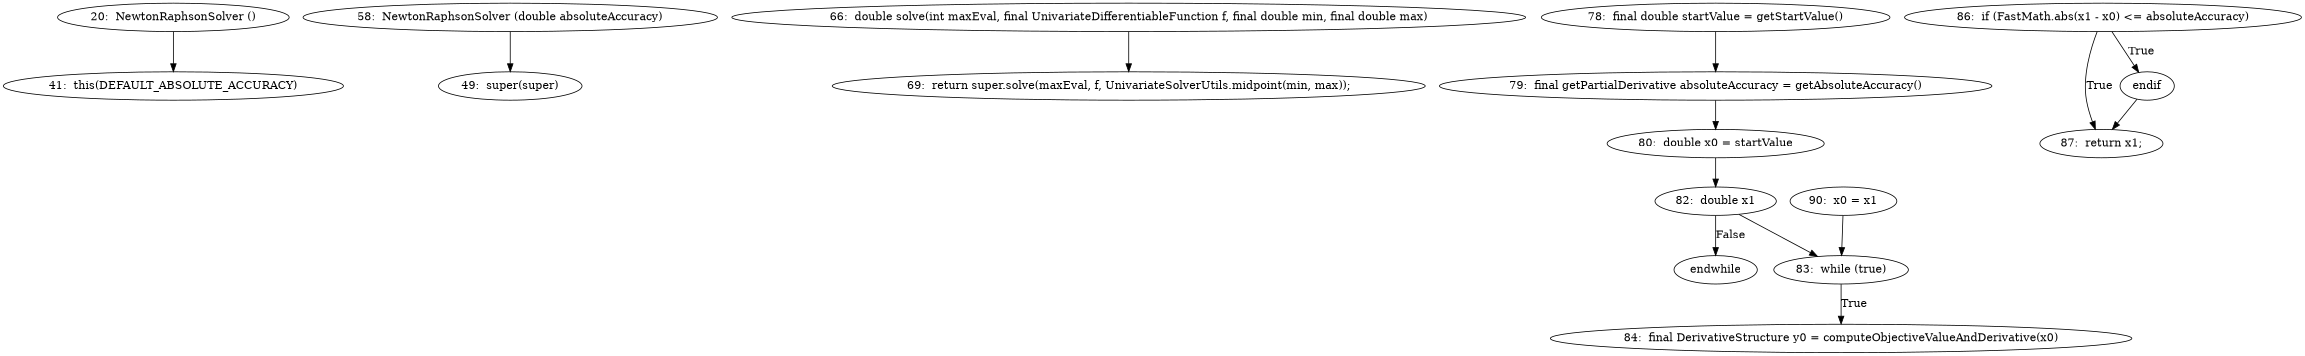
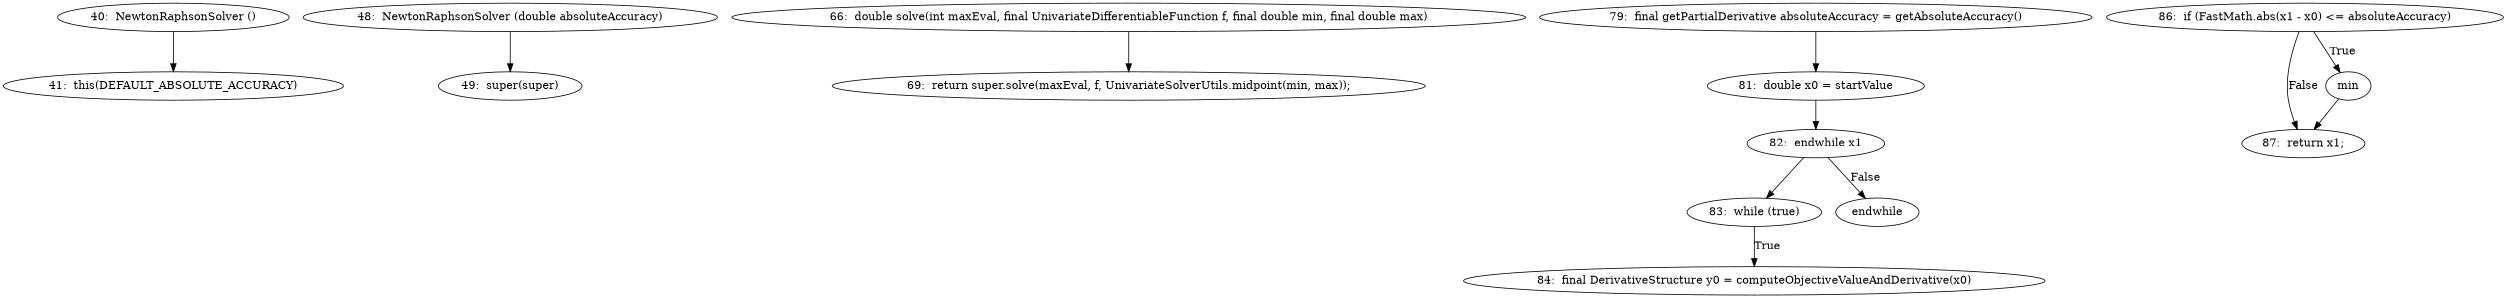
  digraph {
-   n1 [label="20:  NewtonRaphsonSolver ()"]
+   n1 [label="40:  NewtonRaphsonSolver ()"]
    n2 [label="41:  this(DEFAULT_ABSOLUTE_ACCURACY)"]
-   n3 [label="58:  NewtonRaphsonSolver (double absoluteAccuracy)"]
+   n3 [label="48:  NewtonRaphsonSolver (double absoluteAccuracy)"]
    n4 [label="49:  super(super)"]
    n5 [label="66:  double solve(int maxEval, final UnivariateDifferentiableFunction f, final double min, final double max)"]
    n6 [label="69:  return super.solve(maxEval, f, UnivariateSolverUtils.midpoint(min, max));"]
-   n7 [label="78:  final double startValue = getStartValue()"]
    n8 [label="79:  final getPartialDerivative absoluteAccuracy = getAbsoluteAccuracy()"]
-   n9 [label="80:  double x0 = startValue"]
-   n10 [label="82:  double x1"]
+   n9 [label="81:  double x0 = startValue"]
+   n10 [label="82:  endwhile x1"]
    n11 [label="83:  while (true)"]
    n12 [label=endwhile]
    n13 [label="84:  final DerivativeStructure y0 = computeObjectiveValueAndDerivative(x0)"]
    n14 [label="86:  if (FastMath.abs(x1 - x0) <= absoluteAccuracy)"]
    n15 [label="87:  return x1;"]
-   n16 [label=endif]
-   n17 [label="90:  x0 = x1"]
+   n16 [label=min]
    n1 -> n2
    n3 -> n4
    n5 -> n6
-   n7 -> n8
    n8 -> n9
    n9 -> n10
    n10 -> n11
    n10 -> n12 [label=False]
    n11 -> n13 [label=True]
-   n14 -> n15 [label=True]
+   n14 -> n15 [label=False]
    n14 -> n16 [label=True]
    n16 -> n15
-   n17 -> n11
  }
